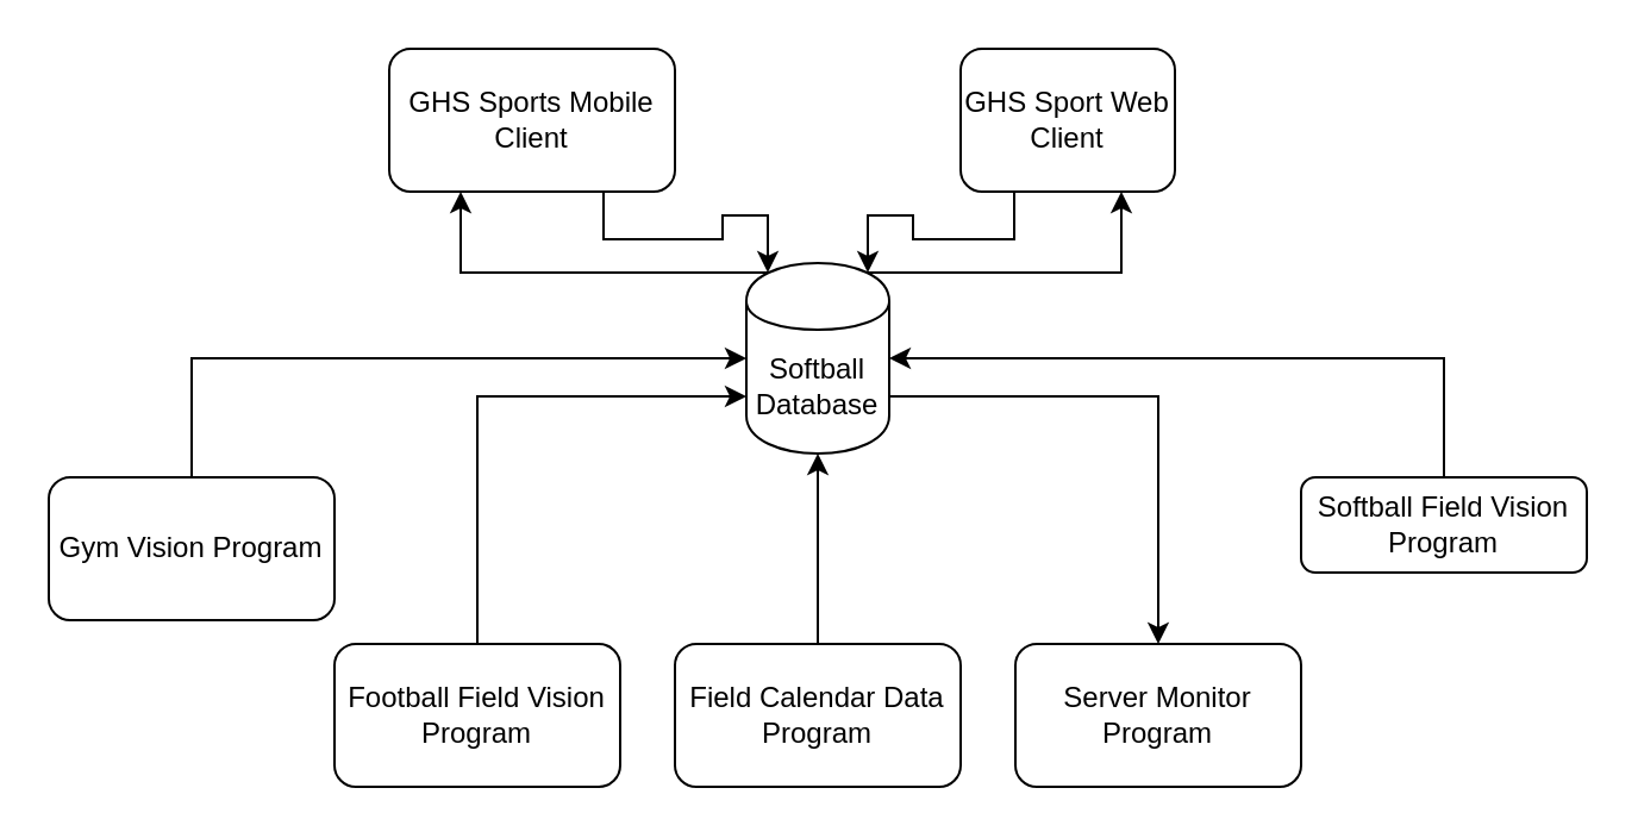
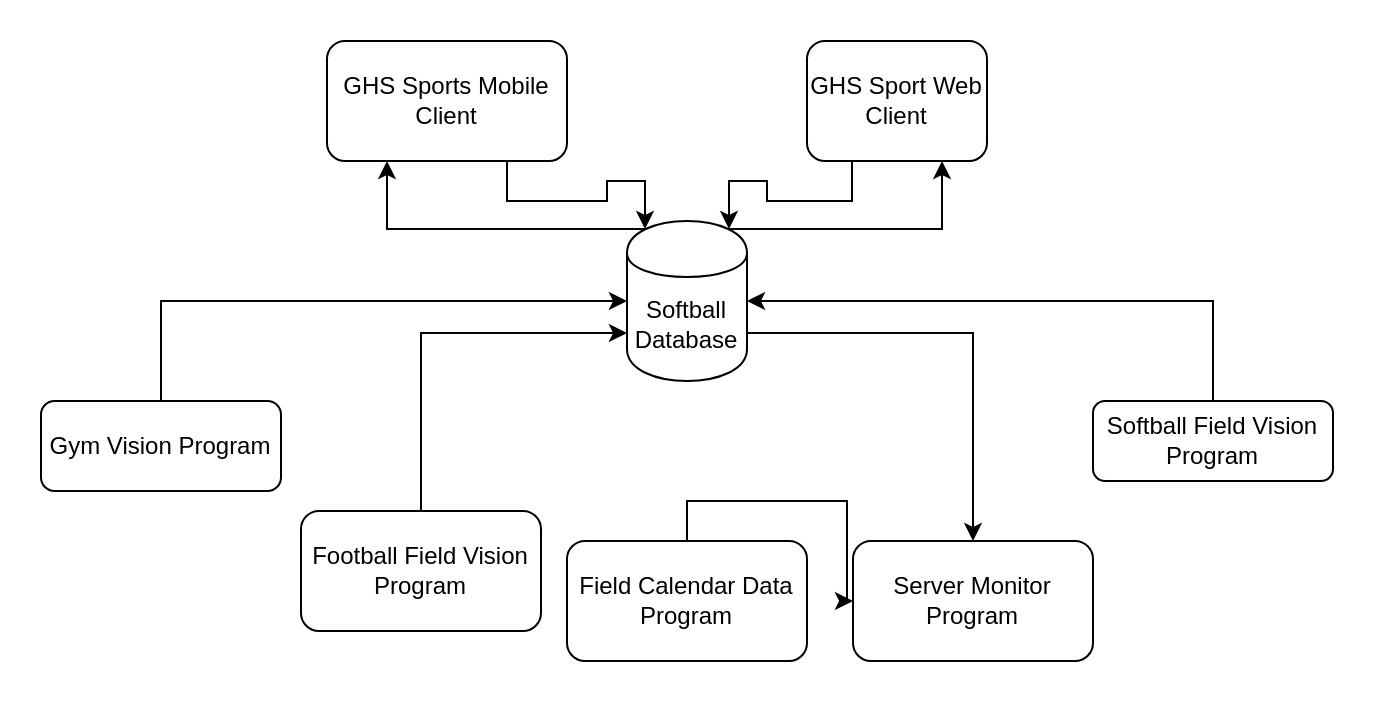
  <mxCell id="0" />
  <mxCell id="1" parent="0" />
  <mxCell id="2" style="edgeStyle=orthogonalEdgeStyle;rounded=0;orthogonalLoop=1;jettySize=auto;html=1;exitX=0.75;exitY=1;exitDx=0;exitDy=0;entryX=0.15;entryY=0.05;entryDx=0;entryDy=0;entryPerimeter=0;" edge="1" parent="1" source="3" target="7"><mxGeometry relative="1" as="geometry" /></mxCell>
  <mxCell id="3" value="GHS Sports Mobile Client" style="rounded=1;whiteSpace=wrap;html=1;" vertex="1" parent="1"><mxGeometry x="163" y="20" width="120" height="60" as="geometry" /></mxCell>
  <mxCell id="4" style="edgeStyle=orthogonalEdgeStyle;rounded=0;orthogonalLoop=1;jettySize=auto;html=1;exitX=0.15;exitY=0.05;exitDx=0;exitDy=0;exitPerimeter=0;entryX=0.25;entryY=1;entryDx=0;entryDy=0;" edge="1" parent="1" source="7" target="3"><mxGeometry relative="1" as="geometry" /></mxCell>
  <mxCell id="5" style="edgeStyle=orthogonalEdgeStyle;rounded=0;orthogonalLoop=1;jettySize=auto;html=1;exitX=1;exitY=0.7;exitDx=0;exitDy=0;entryX=0.5;entryY=0;entryDx=0;entryDy=0;" edge="1" parent="1" source="7" target="12"><mxGeometry relative="1" as="geometry" /></mxCell>
  <mxCell id="6" style="edgeStyle=orthogonalEdgeStyle;rounded=0;orthogonalLoop=1;jettySize=auto;html=1;exitX=0.85;exitY=0.05;exitDx=0;exitDy=0;exitPerimeter=0;entryX=0.75;entryY=1;entryDx=0;entryDy=0;" edge="1" parent="1" source="7" target="16"><mxGeometry relative="1" as="geometry" /></mxCell>
  <mxCell id="7" value="Softball&lt;br&gt;Database" style="shape=cylinder;whiteSpace=wrap;html=1;boundedLbl=1;backgroundOutline=1;" vertex="1" parent="1"><mxGeometry x="313" y="110" width="60" height="80" as="geometry" /></mxCell>
  <mxCell id="8" style="edgeStyle=orthogonalEdgeStyle;rounded=0;orthogonalLoop=1;jettySize=auto;html=1;exitX=0.5;exitY=0;exitDx=0;exitDy=0;entryX=0;entryY=0.7;entryDx=0;entryDy=0;" edge="1" parent="1" source="9" target="7"><mxGeometry relative="1" as="geometry" /></mxCell>
- <mxCell id="9" value="Football Field Vision Program" style="rounded=1;whiteSpace=wrap;html=1;" vertex="1" parent="1"><mxGeometry x="140" y="270" width="120" height="60" as="geometry" /></mxCell>
- <mxCell id="10" style="edgeStyle=orthogonalEdgeStyle;rounded=0;orthogonalLoop=1;jettySize=auto;html=1;exitX=0.5;exitY=0;exitDx=0;exitDy=0;entryX=0.5;entryY=1;entryDx=0;entryDy=0;" edge="1" parent="1" source="11" target="7"><mxGeometry relative="1" as="geometry" /></mxCell>
+ <mxCell id="9" value="Football Field Vision Program" style="rounded=1;whiteSpace=wrap;html=1;" vertex="1" parent="1"><mxGeometry x="150" y="255" width="120" height="60" as="geometry" /></mxCell>
+ <mxCell id="10" style="edgeStyle=orthogonalEdgeStyle;rounded=0;orthogonalLoop=1;jettySize=auto;html=1;exitX=0.5;exitY=0;exitDx=0;exitDy=0;" edge="1" parent="1" source="11" target="12"><mxGeometry relative="1" as="geometry" /></mxCell>
  <mxCell id="11" value="Field Calendar Data Program" style="rounded=1;whiteSpace=wrap;html=1;" vertex="1" parent="1"><mxGeometry x="283" y="270" width="120" height="60" as="geometry" /></mxCell>
  <mxCell id="12" value="Server Monitor Program" style="rounded=1;whiteSpace=wrap;html=1;" vertex="1" parent="1"><mxGeometry x="426" y="270" width="120" height="60" as="geometry" /></mxCell>
  <mxCell id="13" style="edgeStyle=orthogonalEdgeStyle;rounded=0;orthogonalLoop=1;jettySize=auto;html=1;exitX=0.5;exitY=0;exitDx=0;exitDy=0;entryX=0;entryY=0.5;entryDx=0;entryDy=0;" edge="1" parent="1" source="14" target="7"><mxGeometry relative="1" as="geometry" /></mxCell>
- <mxCell id="14" value="Gym Vision Program" style="rounded=1;whiteSpace=wrap;html=1;" vertex="1" parent="1"><mxGeometry x="20" y="200" width="120" height="60" as="geometry" /></mxCell>
+ <mxCell id="14" value="Gym Vision Program" style="rounded=1;whiteSpace=wrap;html=1;" vertex="1" parent="1"><mxGeometry x="20" y="200" width="120" height="45" as="geometry" /></mxCell>
  <mxCell id="15" style="edgeStyle=orthogonalEdgeStyle;rounded=0;orthogonalLoop=1;jettySize=auto;html=1;exitX=0.25;exitY=1;exitDx=0;exitDy=0;entryX=0.85;entryY=0.05;entryDx=0;entryDy=0;entryPerimeter=0;" edge="1" parent="1" source="16" target="7"><mxGeometry relative="1" as="geometry" /></mxCell>
  <mxCell id="16" value="GHS Sport Web Client" style="rounded=1;whiteSpace=wrap;html=1;" vertex="1" parent="1"><mxGeometry x="403" y="20" width="90" height="60" as="geometry" /></mxCell>
  <mxCell id="17" style="edgeStyle=orthogonalEdgeStyle;rounded=0;orthogonalLoop=1;jettySize=auto;html=1;exitX=0.5;exitY=0;exitDx=0;exitDy=0;entryX=1;entryY=0.5;entryDx=0;entryDy=0;" edge="1" parent="1" source="18" target="7"><mxGeometry relative="1" as="geometry" /></mxCell>
  <mxCell id="18" value="Softball Field Vision Program" style="rounded=1;whiteSpace=wrap;html=1;" vertex="1" parent="1"><mxGeometry x="546" y="200" width="120" height="40" as="geometry" /></mxCell>
